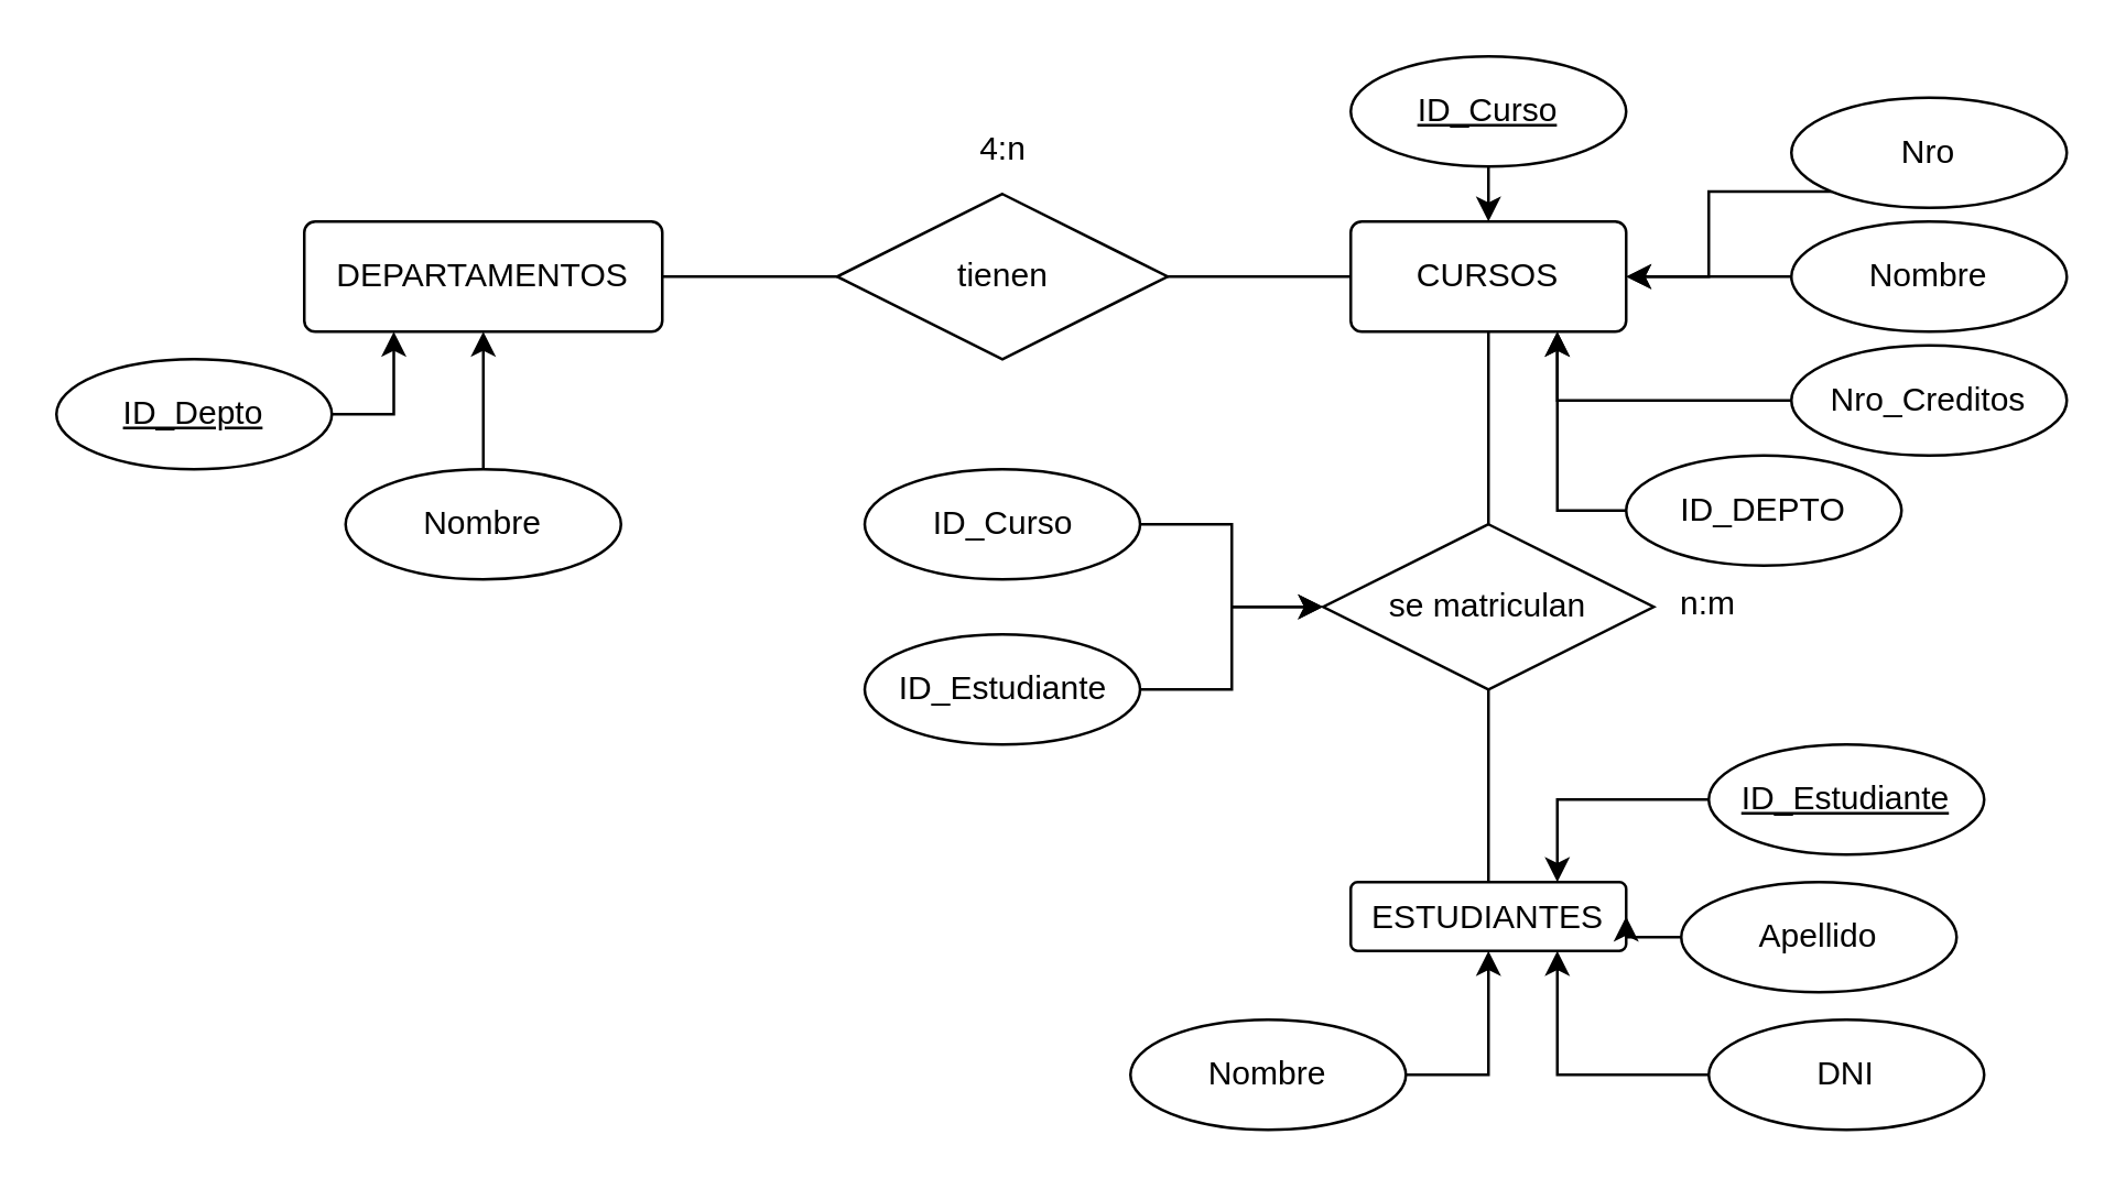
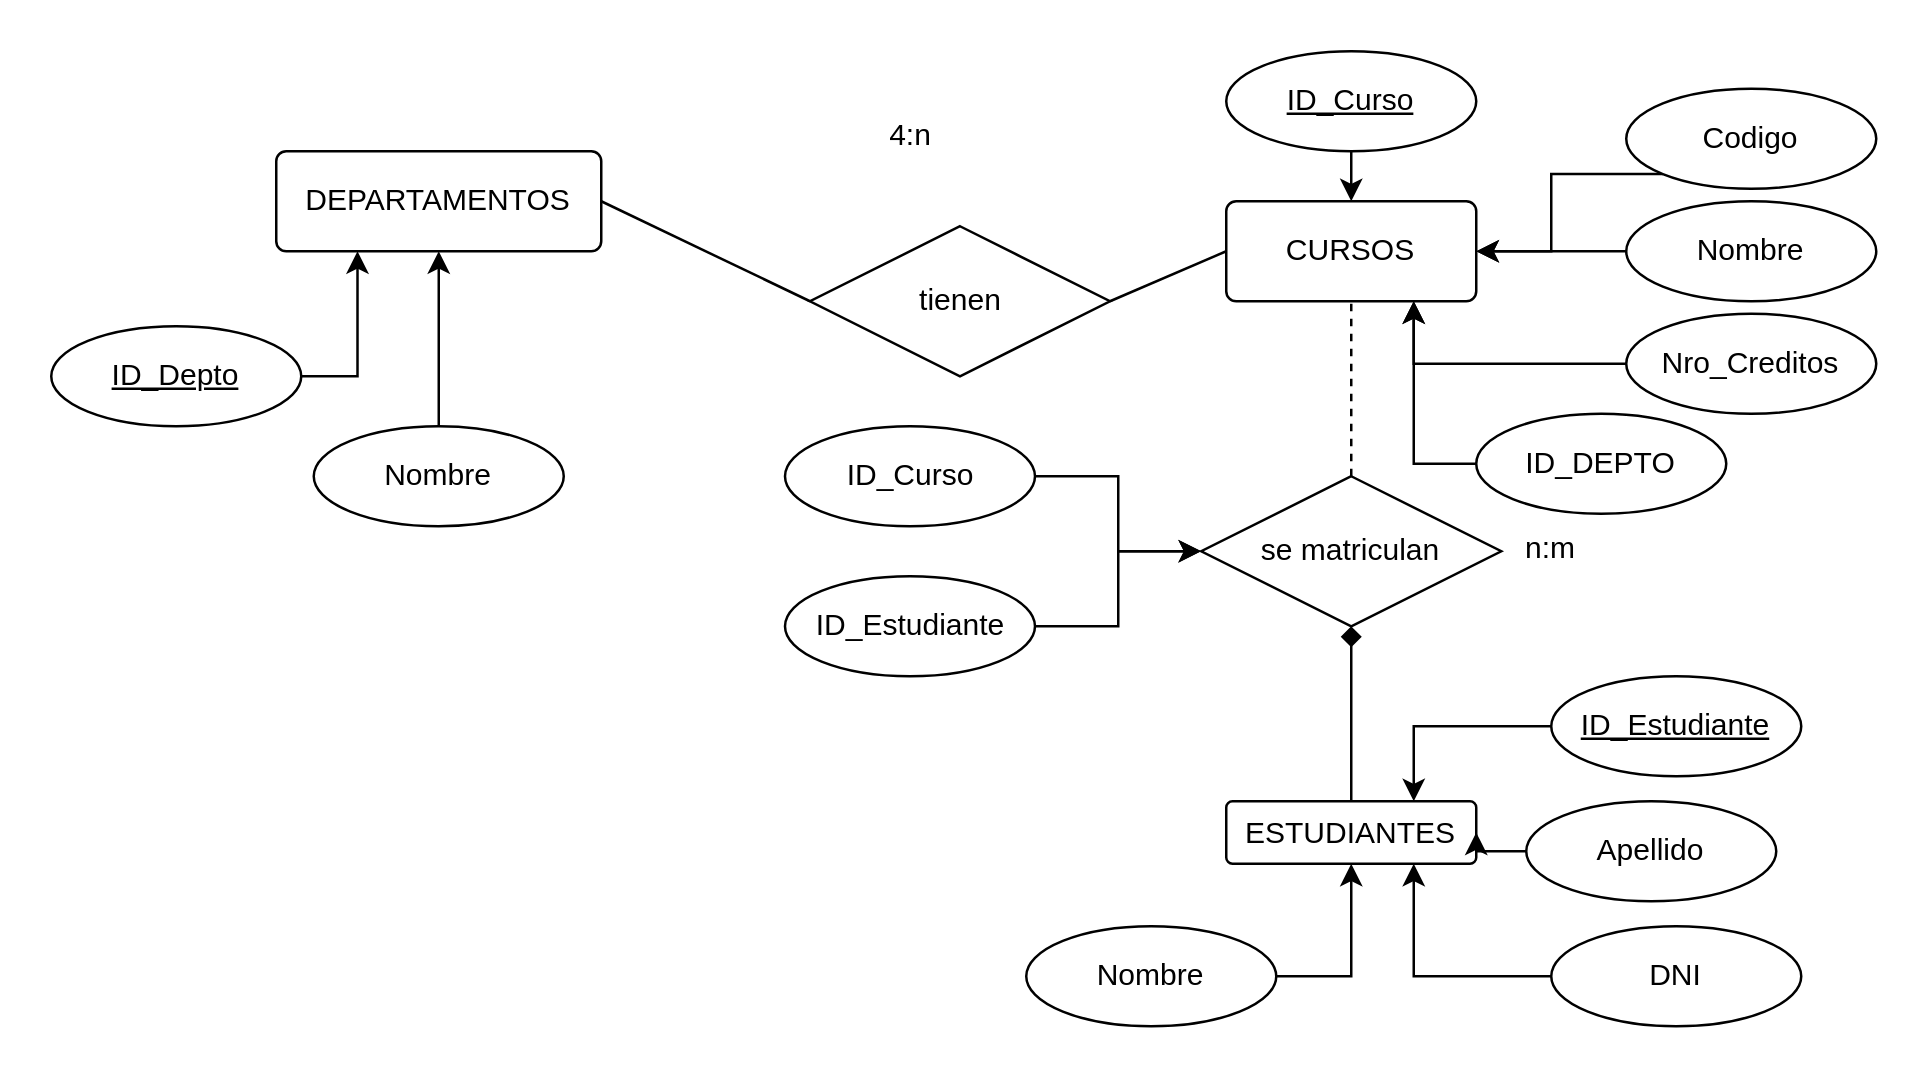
  <mxCell id="0" />
  <mxCell id="1" parent="0" />
- <mxCell id="2" value="DEPARTAMENTOS" style="rounded=1;arcSize=10;whiteSpace=wrap;html=1;align=center;" vertex="1" parent="1"><mxGeometry x="110" y="80" width="130" height="40" as="geometry" /></mxCell>
+ <mxCell id="2" value="DEPARTAMENTOS" style="rounded=1;arcSize=10;whiteSpace=wrap;html=1;align=center;" vertex="1" parent="1"><mxGeometry x="110" y="60" width="130" height="40" as="geometry" /></mxCell>
  <mxCell id="3" value="CURSOS" style="rounded=1;arcSize=10;whiteSpace=wrap;html=1;align=center;" vertex="1" parent="1"><mxGeometry x="490" y="80" width="100" height="40" as="geometry" /></mxCell>
  <mxCell id="4" value="ESTUDIANTES" style="rounded=1;arcSize=10;whiteSpace=wrap;html=1;align=center;" vertex="1" parent="1"><mxGeometry x="490" y="320" width="100" height="25" as="geometry" /></mxCell>
- <mxCell id="5" value="tienen" style="shape=rhombus;perimeter=rhombusPerimeter;whiteSpace=wrap;html=1;align=center;" vertex="1" parent="1"><mxGeometry x="303.5" y="70" width="120" height="60" as="geometry" /></mxCell>
+ <mxCell id="5" value="tienen" style="shape=rhombus;perimeter=rhombusPerimeter;whiteSpace=wrap;html=1;align=center;" vertex="1" parent="1"><mxGeometry x="323.5" y="90" width="120" height="60" as="geometry" /></mxCell>
  <mxCell id="6" value="se matriculan" style="shape=rhombus;perimeter=rhombusPerimeter;whiteSpace=wrap;html=1;align=center;" vertex="1" parent="1"><mxGeometry x="480" y="190" width="120" height="60" as="geometry" /></mxCell>
  <mxCell id="7" value="" style="endArrow=none;html=1;rounded=0;exitX=1;exitY=0.5;exitDx=0;exitDy=0;entryX=0;entryY=0.5;entryDx=0;entryDy=0;" edge="1" parent="1" source="2" target="5"><mxGeometry relative="1" as="geometry"><mxPoint x="340" y="230" as="sourcePoint" /><mxPoint x="500" y="230" as="targetPoint" /></mxGeometry></mxCell>
  <mxCell id="8" value="" style="endArrow=none;html=1;rounded=0;exitX=1;exitY=0.5;exitDx=0;exitDy=0;entryX=0;entryY=0.5;entryDx=0;entryDy=0;" edge="1" parent="1" source="5" target="3"><mxGeometry relative="1" as="geometry"><mxPoint x="340" y="30" as="sourcePoint" /><mxPoint x="500" y="30" as="targetPoint" /></mxGeometry></mxCell>
- <mxCell id="9" value="" style="endArrow=none;html=1;rounded=0;entryX=0.5;entryY=1;entryDx=0;entryDy=0;exitX=0.5;exitY=0;exitDx=0;exitDy=0;" edge="1" parent="1" source="6" target="3"><mxGeometry relative="1" as="geometry"><mxPoint x="340" y="230" as="sourcePoint" /><mxPoint x="500" y="230" as="targetPoint" /></mxGeometry></mxCell>
- <mxCell id="10" value="" style="endArrow=none;html=1;rounded=0;entryX=0.5;entryY=1;entryDx=0;entryDy=0;exitX=0.5;exitY=0;exitDx=0;exitDy=0;" edge="1" parent="1" source="4" target="6"><mxGeometry relative="1" as="geometry"><mxPoint x="340" y="230" as="sourcePoint" /><mxPoint x="500" y="230" as="targetPoint" /></mxGeometry></mxCell>
+ <mxCell id="9" value="" style="endArrow=none;html=1;rounded=0;entryX=0.5;entryY=1;entryDx=0;entryDy=0;exitX=0.5;exitY=0;exitDx=0;exitDy=0;dashed=1;" edge="1" parent="1" source="6" target="3"><mxGeometry relative="1" as="geometry"><mxPoint x="340" y="230" as="sourcePoint" /><mxPoint x="500" y="230" as="targetPoint" /></mxGeometry></mxCell>
+ <mxCell id="10" value="" style="endArrow=diamond;html=1;rounded=0;entryX=0.5;entryY=1;entryDx=0;entryDy=0;exitX=0.5;exitY=0;exitDx=0;exitDy=0;" edge="1" parent="1" source="4" target="6"><mxGeometry relative="1" as="geometry"><mxPoint x="340" y="230" as="sourcePoint" /><mxPoint x="500" y="230" as="targetPoint" /></mxGeometry></mxCell>
  <mxCell id="11" style="edgeStyle=orthogonalEdgeStyle;rounded=0;orthogonalLoop=1;jettySize=auto;html=1;exitX=0.5;exitY=0;exitDx=0;exitDy=0;entryX=0.5;entryY=1;entryDx=0;entryDy=0;" edge="1" parent="1" source="12" target="2"><mxGeometry relative="1" as="geometry" /></mxCell>
  <mxCell id="12" value="Nombre" style="ellipse;whiteSpace=wrap;html=1;align=center;" vertex="1" parent="1"><mxGeometry x="125" y="170" width="100" height="40" as="geometry" /></mxCell>
  <mxCell id="13" style="edgeStyle=orthogonalEdgeStyle;rounded=0;orthogonalLoop=1;jettySize=auto;html=1;exitX=1;exitY=0.5;exitDx=0;exitDy=0;entryX=0.25;entryY=1;entryDx=0;entryDy=0;" edge="1" parent="1" source="14" target="2"><mxGeometry relative="1" as="geometry" /></mxCell>
  <mxCell id="14" value="ID_Depto" style="ellipse;whiteSpace=wrap;html=1;align=center;fontStyle=4;" vertex="1" parent="1"><mxGeometry x="20" y="130" width="100" height="40" as="geometry" /></mxCell>
  <mxCell id="15" value="4:n" style="text;strokeColor=none;fillColor=none;spacingLeft=4;spacingRight=4;overflow=hidden;rotatable=0;points=[[0,0.5],[1,0.5]];portConstraint=eastwest;fontSize=12;whiteSpace=wrap;html=1;align=center;" vertex="1" parent="1"><mxGeometry x="343.5" y="40" width="40" height="30" as="geometry" /></mxCell>
  <mxCell id="16" value="n:m" style="text;strokeColor=none;fillColor=none;spacingLeft=4;spacingRight=4;overflow=hidden;rotatable=0;points=[[0,0.5],[1,0.5]];portConstraint=eastwest;fontSize=12;whiteSpace=wrap;html=1;align=center;" vertex="1" parent="1"><mxGeometry x="600" y="205" width="40" height="30" as="geometry" /></mxCell>
  <mxCell id="17" style="edgeStyle=orthogonalEdgeStyle;rounded=0;orthogonalLoop=1;jettySize=auto;html=1;exitX=0.5;exitY=1;exitDx=0;exitDy=0;entryX=0.5;entryY=0;entryDx=0;entryDy=0;" edge="1" parent="1" source="18" target="3"><mxGeometry relative="1" as="geometry" /></mxCell>
  <mxCell id="18" value="ID_Curso" style="ellipse;whiteSpace=wrap;html=1;align=center;fontStyle=4;" vertex="1" parent="1"><mxGeometry x="490" width="100" height="40" as="geometry" y="20" /></mxCell>
  <mxCell id="19" style="edgeStyle=orthogonalEdgeStyle;rounded=0;orthogonalLoop=1;jettySize=auto;html=1;exitX=0;exitY=1;exitDx=0;exitDy=0;entryX=1;entryY=0.5;entryDx=0;entryDy=0;" edge="1" parent="1" source="20" target="3"><mxGeometry relative="1" as="geometry" /></mxCell>
- <mxCell id="20" value="Nro" style="ellipse;whiteSpace=wrap;html=1;align=center;" vertex="1" parent="1"><mxGeometry x="650" y="35" width="100" height="40" as="geometry" /></mxCell>
+ <mxCell id="20" value="Codigo" style="ellipse;whiteSpace=wrap;html=1;align=center;" vertex="1" parent="1"><mxGeometry x="650" y="35" width="100" height="40" as="geometry" /></mxCell>
  <mxCell id="21" style="edgeStyle=orthogonalEdgeStyle;rounded=0;orthogonalLoop=1;jettySize=auto;html=1;exitX=0;exitY=0.5;exitDx=0;exitDy=0;entryX=0.75;entryY=1;entryDx=0;entryDy=0;" edge="1" parent="1" source="22" target="3"><mxGeometry relative="1" as="geometry" /></mxCell>
  <mxCell id="22" value="Nro_Creditos" style="ellipse;whiteSpace=wrap;html=1;align=center;" vertex="1" parent="1"><mxGeometry x="650" y="125" width="100" height="40" as="geometry" /></mxCell>
  <mxCell id="23" style="edgeStyle=orthogonalEdgeStyle;rounded=0;orthogonalLoop=1;jettySize=auto;html=1;exitX=0;exitY=0.5;exitDx=0;exitDy=0;entryX=0.75;entryY=1;entryDx=0;entryDy=0;" edge="1" parent="1" source="24" target="3"><mxGeometry relative="1" as="geometry" /></mxCell>
  <mxCell id="24" value="ID_DEPTO" style="ellipse;whiteSpace=wrap;html=1;align=center;" vertex="1" parent="1"><mxGeometry x="590" y="165" width="100" height="40" as="geometry" /></mxCell>
  <mxCell id="25" style="edgeStyle=orthogonalEdgeStyle;rounded=0;orthogonalLoop=1;jettySize=auto;html=1;exitX=1;exitY=0.5;exitDx=0;exitDy=0;entryX=0;entryY=0.5;entryDx=0;entryDy=0;" edge="1" parent="1" source="26" target="6"><mxGeometry relative="1" as="geometry" /></mxCell>
  <mxCell id="26" value="ID_Curso" style="ellipse;whiteSpace=wrap;html=1;align=center;fontStyle=0;" vertex="1" parent="1"><mxGeometry x="313.5" y="170" width="100" height="40" as="geometry" /></mxCell>
  <mxCell id="27" style="edgeStyle=orthogonalEdgeStyle;rounded=0;orthogonalLoop=1;jettySize=auto;html=1;exitX=1;exitY=0.5;exitDx=0;exitDy=0;entryX=0;entryY=0.5;entryDx=0;entryDy=0;" edge="1" parent="1" source="28" target="6"><mxGeometry relative="1" as="geometry" /></mxCell>
  <mxCell id="28" value="ID_Estudiante" style="ellipse;whiteSpace=wrap;html=1;align=center;" vertex="1" parent="1"><mxGeometry x="313.5" y="230" width="100" height="40" as="geometry" /></mxCell>
  <mxCell id="29" style="edgeStyle=orthogonalEdgeStyle;rounded=0;orthogonalLoop=1;jettySize=auto;html=1;exitX=0;exitY=0.5;exitDx=0;exitDy=0;entryX=0.75;entryY=0;entryDx=0;entryDy=0;" edge="1" parent="1" source="30" target="4"><mxGeometry relative="1" as="geometry" /></mxCell>
  <mxCell id="30" value="ID_Estudiante" style="ellipse;whiteSpace=wrap;html=1;align=center;fontStyle=4;" vertex="1" parent="1"><mxGeometry x="620" y="270" width="100" height="40" as="geometry" /></mxCell>
  <mxCell id="31" style="edgeStyle=orthogonalEdgeStyle;rounded=0;orthogonalLoop=1;jettySize=auto;html=1;exitX=1;exitY=0.5;exitDx=0;exitDy=0;entryX=0.5;entryY=1;entryDx=0;entryDy=0;" edge="1" parent="1" source="32" target="4"><mxGeometry relative="1" as="geometry" /></mxCell>
  <mxCell id="32" value="Nombre" style="ellipse;whiteSpace=wrap;html=1;align=center;" vertex="1" parent="1"><mxGeometry x="410" y="370" width="100" height="40" as="geometry" /></mxCell>
  <mxCell id="33" style="edgeStyle=orthogonalEdgeStyle;rounded=0;orthogonalLoop=1;jettySize=auto;html=1;exitX=0;exitY=0.5;exitDx=0;exitDy=0;entryX=1;entryY=0.5;entryDx=0;entryDy=0;" edge="1" parent="1" source="34" target="4"><mxGeometry relative="1" as="geometry" /></mxCell>
  <mxCell id="34" value="Apellido" style="ellipse;whiteSpace=wrap;html=1;align=center;" vertex="1" parent="1"><mxGeometry x="610" y="320" width="100" height="40" as="geometry" /></mxCell>
  <mxCell id="35" style="edgeStyle=orthogonalEdgeStyle;rounded=0;orthogonalLoop=1;jettySize=auto;html=1;exitX=0;exitY=0.5;exitDx=0;exitDy=0;entryX=0.75;entryY=1;entryDx=0;entryDy=0;" edge="1" parent="1" source="36" target="4"><mxGeometry relative="1" as="geometry" /></mxCell>
  <mxCell id="36" value="DNI" style="ellipse;whiteSpace=wrap;html=1;align=center;" vertex="1" parent="1"><mxGeometry x="620" y="370" width="100" height="40" as="geometry" /></mxCell>
  <mxCell id="37" style="edgeStyle=orthogonalEdgeStyle;rounded=0;orthogonalLoop=1;jettySize=auto;html=1;exitX=0;exitY=0.5;exitDx=0;exitDy=0;entryX=1;entryY=0.5;entryDx=0;entryDy=0;" edge="1" parent="1" source="38" target="3"><mxGeometry relative="1" as="geometry" /></mxCell>
  <mxCell id="38" value="Nombre" style="ellipse;whiteSpace=wrap;html=1;align=center;" vertex="1" parent="1"><mxGeometry x="650" y="80" width="100" height="40" as="geometry" /></mxCell>
